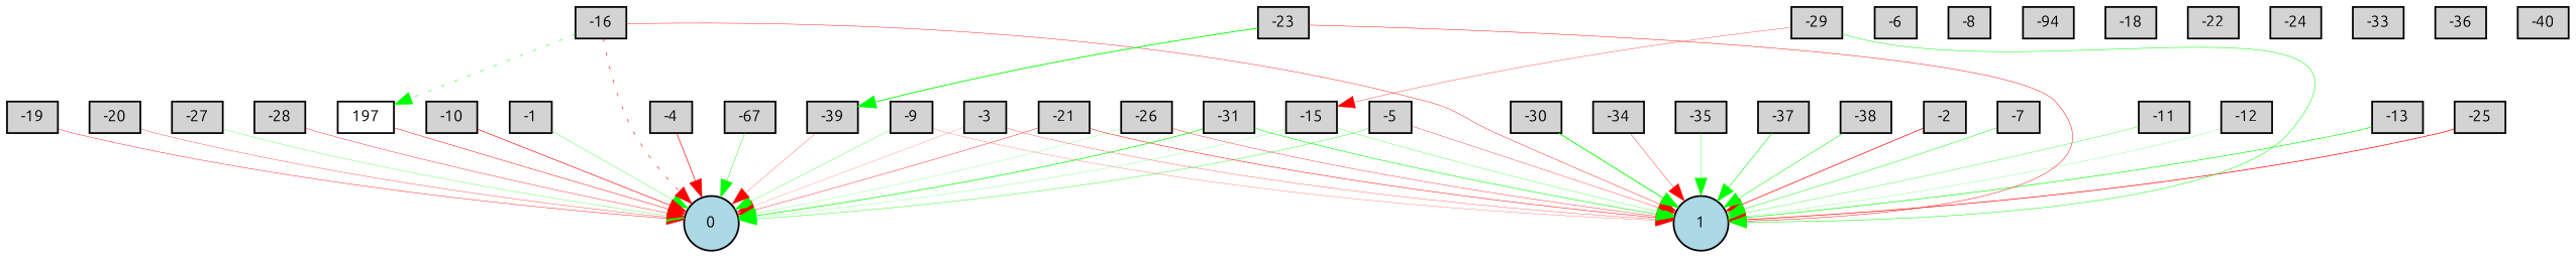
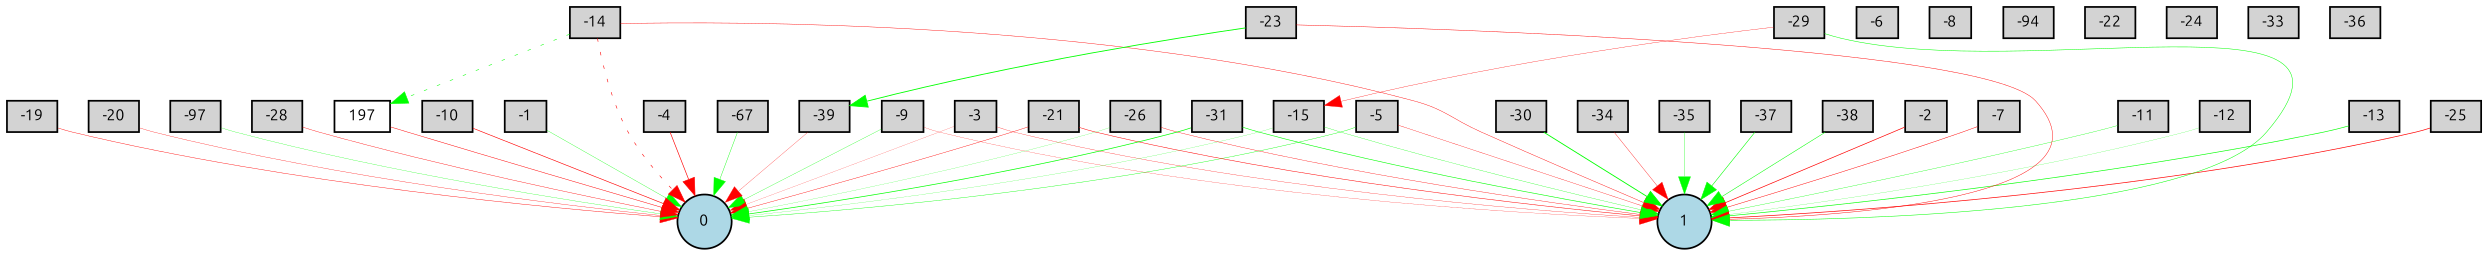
  digraph {
    fontname=Ubuntu
    node [fillcolor=lightgray fontname=Ubuntu fontsize=9 shape=box style=filled]
    edge [color=red fontname=Ubuntu penwidth=0.5 style=solid]
    -1 [height=0.2 width=0.2]
    0 [fillcolor=lightblue height=0.2 shape=circle width=0.2]
    -2 [height=0.2 width=0.2]
    1 [fillcolor=lightblue height=0.2 shape=circle width=0.2]
    -3 [height=0.2 width=0.2]
    -4 [height=0.2 width=0.2]
    -5 [height=0.2 width=0.2]
    -6 [height=0.2 width=0.2]
    -7 [height=0.2 width=0.2]
    -8 [height=0.2 width=0.2]
    -9 [height=0.2 width=0.2]
    -10 [height=0.2 width=0.2]
    -11 [height=0.2 width=0.2]
    -12 [height=0.2 width=0.2]
    -13 [height=0.2 width=0.2]
    n16 [height=0.2 label=-94 width=0.2]
    -15 [height=0.2 width=0.2]
-   -16 [height=0.2 width=0.2]
+   -16 [height=0.2 width=0.2 label=-14]
    197 [fillcolor=white height=0.2 width=0.2]
    n20 [height=0.2 label=-67 width=0.2]
-   -18 [height=0.2 width=0.2]
    -19 [height=0.2 width=0.2]
    -20 [height=0.2 width=0.2]
    -21 [height=0.2 width=0.2]
    -22 [height=0.2 width=0.2]
    -23 [height=0.2 width=0.2]
    -39 [height=0.2 width=0.2]
    -24 [height=0.2 width=0.2]
    -25 [height=0.2 width=0.2]
    -26 [height=0.2 width=0.2]
-   -27 [height=0.2 width=0.2]
+   -27 [height=0.2 width=0.2 label=-97]
    -28 [height=0.2 width=0.2]
    -29 [height=0.2 width=0.2]
    -30 [height=0.2 width=0.2]
    -31 [height=0.2 width=0.2]
    -33 [height=0.2 width=0.2]
    -34 [height=0.2 width=0.2]
    -35 [height=0.2 width=0.2]
    -36 [height=0.2 width=0.2]
    -37 [height=0.2 width=0.2]
    -38 [height=0.2 width=0.2]
-   -40 [height=0.2 width=0.2]
    -1 -> 0 [color=green penwidth=0.1854631687797097]
    -2 -> 1 [penwidth=0.38910596171777434]
    -3 -> 0 [penwidth=0.10280705466293535]
    -3 -> 1 [penwidth=0.15896739453215225]
    -4 -> 0 [penwidth=0.3665052058208257]
    -5 -> 0 [color=green penwidth=0.2198948851609789]
    -5 -> 1 [penwidth=0.18755731662061936]
-   -7 -> 1 [color=green penwidth=0.2664325565281558]
+   -7 -> 1 [penwidth=0.2664325565281558]
    -9 -> 0 [color=green penwidth=0.17341772555428006]
    -9 -> 1 [penwidth=0.12589273524317157]
    -10 -> 0 [penwidth=0.35452373045076935]
    -11 -> 1 [color=green penwidth=0.1928911929115283]
    -12 -> 1 [color=green penwidth=0.11062431028031472]
    -13 -> 1 [color=green penwidth=0.36483293889893686]
    -15 -> 0 [color=green penwidth=0.1083475865969998]
    -15 -> 1 [color=green penwidth=0.172530306439015]
    -16 -> 0 [penwidth=0.3344523007378917 style=dotted]
    -16 -> 1 [penwidth=0.23658901184251488]
    -16 -> 197 [color=green penwidth=0.30000000000000004 style=dotted]
    197 -> 0 [penwidth=0.26974689402380825]
    n20 -> 0 [color=green penwidth=0.22607927320811902]
    -19 -> 0 [penwidth=0.23364879744919703]
    -20 -> 0 [penwidth=0.18018948362455933]
    -21 -> 0 [penwidth=0.22560513638250287]
    -21 -> 1 [penwidth=0.2779637930985881]
    -23 -> 1 [penwidth=0.2564344597155124]
    -23 -> -39 [color=green]
    -39 -> 0 [penwidth=0.14375795946744402]
    -25 -> 1 [penwidth=0.39080441306606695]
    -26 -> 0 [color=green penwidth=0.10791282250573692]
    -26 -> 1 [penwidth=0.2075418386245645]
    -27 -> 0 [color=green penwidth=0.16230495174599158]
    -28 -> 0 [penwidth=0.22004216311547922]
    -29 -> 1 [color=green penwidth=0.28614887654527943]
    -29 -> -15 [penwidth=0.18318536709721772]
    -30 -> 1 [color=green]
    -31 -> 0 [color=green penwidth=0.3991975988522978]
    -31 -> 1 [color=green penwidth=0.3320055457585356]
    -34 -> 1 [penwidth=0.19950227987382357]
    -35 -> 1 [color=green penwidth=0.18781590088657546]
    -37 -> 1 [color=green penwidth=0.32012765760570666]
    -38 -> 1 [color=green penwidth=0.2970867052181241]
  }
